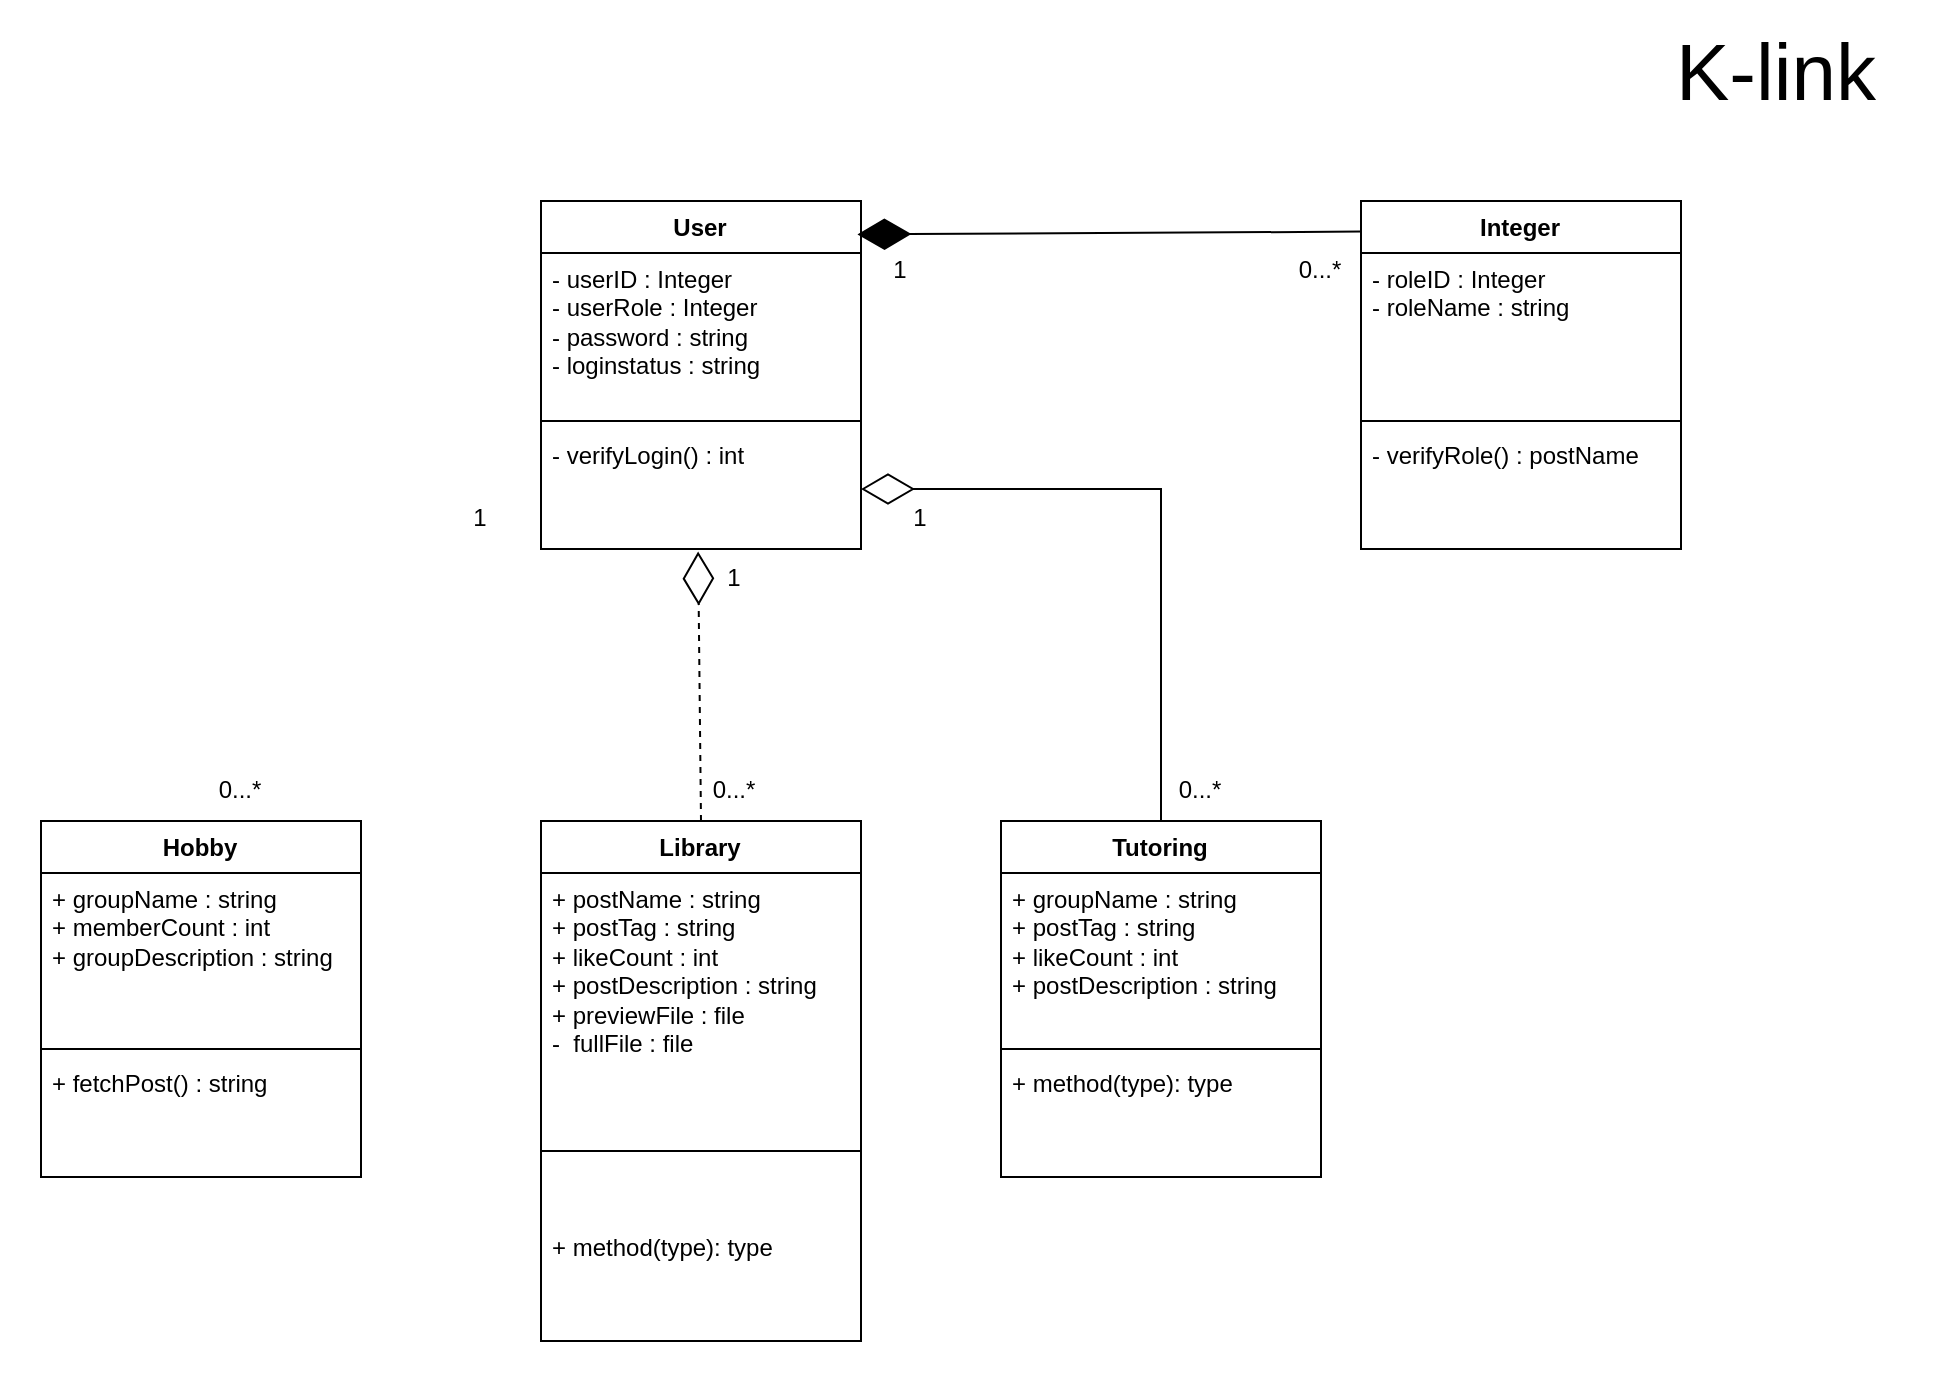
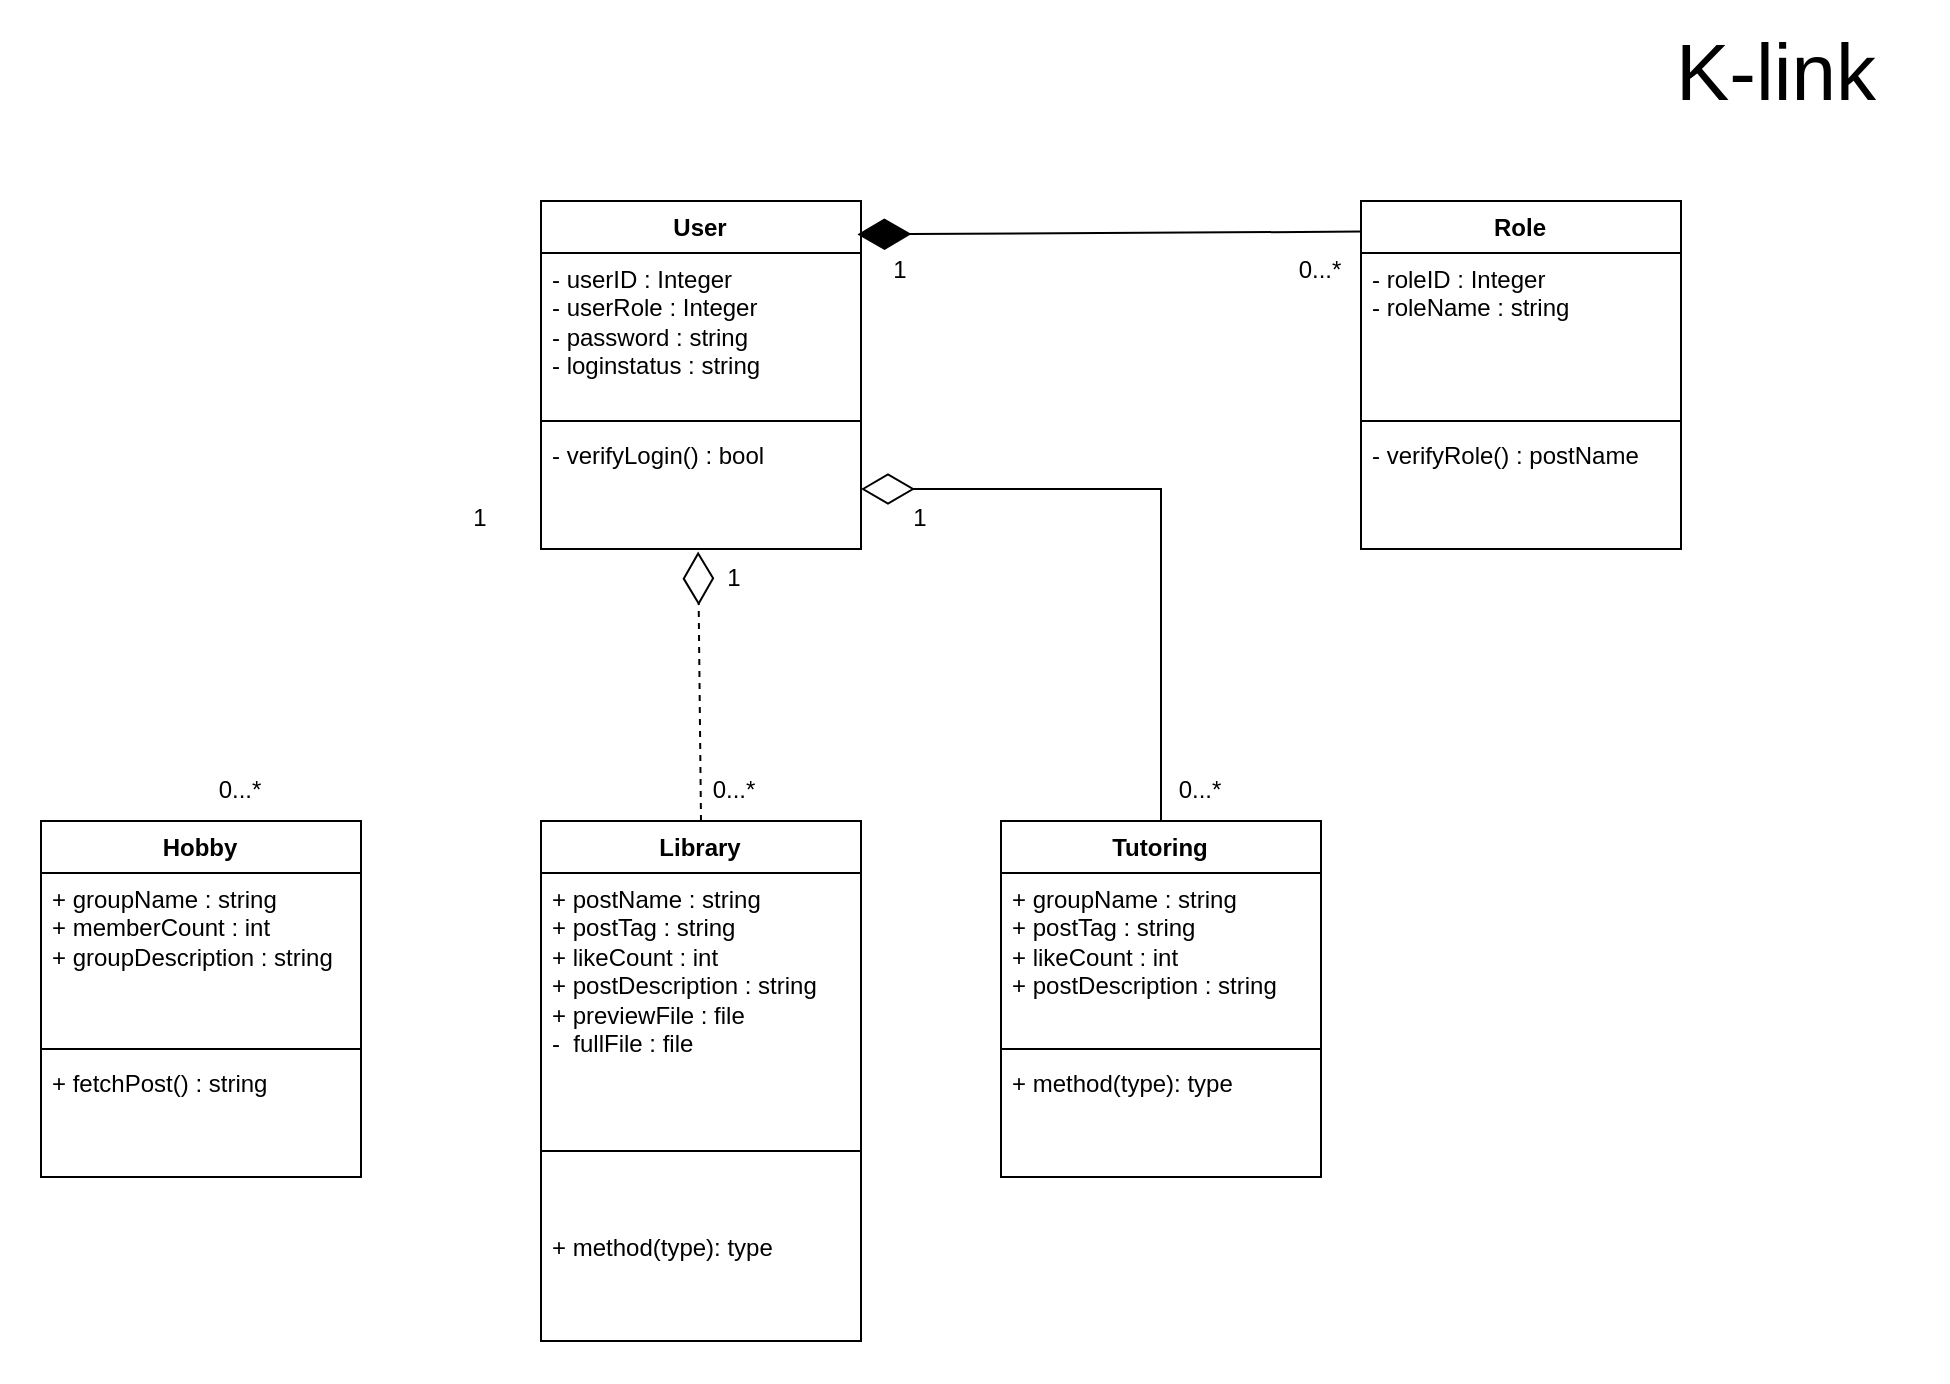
  <mxCell id="0" />
  <mxCell id="1" parent="0" />
  <mxCell id="2" value="Hobby" style="swimlane;fontStyle=1;align=center;verticalAlign=top;childLayout=stackLayout;horizontal=1;startSize=26;horizontalStack=0;resizeParent=1;resizeParentMax=0;resizeLast=0;collapsible=1;marginBottom=0;whiteSpace=wrap;html=1;" parent="1" vertex="1"><mxGeometry x="20" y="410" width="160" height="178" as="geometry" /></mxCell>
  <mxCell id="3" value="+ groupName : string&lt;br style=&quot;border-color: var(--border-color); padding: 0px; margin: 0px;&quot;&gt;+ memberCount : int&lt;br style=&quot;border-color: var(--border-color); padding: 0px; margin: 0px;&quot;&gt;+ groupDescription : string&lt;div style=&quot;border-color: var(--border-color); padding: 0px; margin: 0px;&quot;&gt;&lt;br style=&quot;border-color: var(--border-color); padding: 0px; margin: 0px;&quot;&gt;&lt;/div&gt;" style="text;strokeColor=none;fillColor=none;align=left;verticalAlign=top;spacingLeft=4;spacingRight=4;overflow=hidden;rotatable=0;points=[[0,0.5],[1,0.5]];portConstraint=eastwest;whiteSpace=wrap;html=1;" parent="2" vertex="1"><mxGeometry y="26" width="160" height="84" as="geometry" /></mxCell>
  <mxCell id="4" value="" style="line;strokeWidth=1;fillColor=none;align=left;verticalAlign=middle;spacingTop=-1;spacingLeft=3;spacingRight=3;rotatable=0;labelPosition=right;points=[];portConstraint=eastwest;strokeColor=inherit;" parent="2" vertex="1"><mxGeometry y="110" width="160" height="8" as="geometry" /></mxCell>
  <mxCell id="5" value="+ fetchPost() : string" style="text;strokeColor=none;fillColor=none;align=left;verticalAlign=top;spacingLeft=4;spacingRight=4;overflow=hidden;rotatable=0;points=[[0,0.5],[1,0.5]];portConstraint=eastwest;whiteSpace=wrap;html=1;" parent="2" vertex="1"><mxGeometry y="118" width="160" height="60" as="geometry" /></mxCell>
  <mxCell id="6" value="Library" style="swimlane;fontStyle=1;align=center;verticalAlign=top;childLayout=stackLayout;horizontal=1;startSize=26;horizontalStack=0;resizeParent=1;resizeParentMax=0;resizeLast=0;collapsible=1;marginBottom=0;whiteSpace=wrap;html=1;" parent="1" vertex="1"><mxGeometry x="270" y="410" width="160" height="260" as="geometry" /></mxCell>
  <mxCell id="7" value="+ postName : string&lt;br&gt;+ postTag : string&lt;br style=&quot;border-color: var(--border-color); padding: 0px; margin: 0px;&quot;&gt;+ likeCount : int&lt;br style=&quot;border-color: var(--border-color); padding: 0px; margin: 0px;&quot;&gt;+ postDescription : string&lt;div style=&quot;border-color: var(--border-color); padding: 0px; margin: 0px;&quot;&gt;+ previewFile : file&lt;/div&gt;&lt;div style=&quot;border-color: var(--border-color); padding: 0px; margin: 0px;&quot;&gt;-&amp;nbsp; fullFile : file&lt;/div&gt;" style="text;strokeColor=none;fillColor=none;align=left;verticalAlign=top;spacingLeft=4;spacingRight=4;overflow=hidden;rotatable=0;points=[[0,0.5],[1,0.5]];portConstraint=eastwest;whiteSpace=wrap;html=1;" parent="6" vertex="1"><mxGeometry y="26" width="160" height="104" as="geometry" /></mxCell>
  <mxCell id="8" value="" style="line;strokeWidth=1;fillColor=none;align=left;verticalAlign=middle;spacingTop=-1;spacingLeft=3;spacingRight=3;rotatable=0;labelPosition=right;points=[];portConstraint=eastwest;strokeColor=inherit;" parent="6" vertex="1"><mxGeometry y="130" width="160" height="70" as="geometry" /></mxCell>
  <mxCell id="9" value="+ method(type): type" style="text;strokeColor=none;fillColor=none;align=left;verticalAlign=top;spacingLeft=4;spacingRight=4;overflow=hidden;rotatable=0;points=[[0,0.5],[1,0.5]];portConstraint=eastwest;whiteSpace=wrap;html=1;" parent="6" vertex="1"><mxGeometry y="200" width="160" height="60" as="geometry" /></mxCell>
  <mxCell id="10" value="Tutoring" style="swimlane;fontStyle=1;align=center;verticalAlign=top;childLayout=stackLayout;horizontal=1;startSize=26;horizontalStack=0;resizeParent=1;resizeParentMax=0;resizeLast=0;collapsible=1;marginBottom=0;whiteSpace=wrap;html=1;" parent="1" vertex="1"><mxGeometry x="500" y="410" width="160" height="178" as="geometry" /></mxCell>
  <mxCell id="11" value="+ groupName : string&lt;br&gt;+ postTag : string&lt;br style=&quot;border-color: var(--border-color); padding: 0px; margin: 0px;&quot;&gt;+ likeCount : int&lt;br style=&quot;border-color: var(--border-color); padding: 0px; margin: 0px;&quot;&gt;+ postDescription : string&lt;div style=&quot;border-color: var(--border-color); padding: 0px; margin: 0px;&quot;&gt;&lt;br style=&quot;border-color: var(--border-color); padding: 0px; margin: 0px;&quot;&gt;&lt;/div&gt;" style="text;strokeColor=none;fillColor=none;align=left;verticalAlign=top;spacingLeft=4;spacingRight=4;overflow=hidden;rotatable=0;points=[[0,0.5],[1,0.5]];portConstraint=eastwest;whiteSpace=wrap;html=1;" parent="10" vertex="1"><mxGeometry y="26" width="160" height="84" as="geometry" /></mxCell>
  <mxCell id="12" value="" style="line;strokeWidth=1;fillColor=none;align=left;verticalAlign=middle;spacingTop=-1;spacingLeft=3;spacingRight=3;rotatable=0;labelPosition=right;points=[];portConstraint=eastwest;strokeColor=inherit;" parent="10" vertex="1"><mxGeometry y="110" width="160" height="8" as="geometry" /></mxCell>
  <mxCell id="13" value="+ method(type): type" style="text;strokeColor=none;fillColor=none;align=left;verticalAlign=top;spacingLeft=4;spacingRight=4;overflow=hidden;rotatable=0;points=[[0,0.5],[1,0.5]];portConstraint=eastwest;whiteSpace=wrap;html=1;" parent="10" vertex="1"><mxGeometry y="118" width="160" height="60" as="geometry" /></mxCell>
  <mxCell id="14" value="User" style="swimlane;fontStyle=1;align=center;verticalAlign=top;childLayout=stackLayout;horizontal=1;startSize=26;horizontalStack=0;resizeParent=1;resizeParentMax=0;resizeLast=0;collapsible=1;marginBottom=0;whiteSpace=wrap;html=1;" parent="1" vertex="1"><mxGeometry x="270" y="100" width="160" height="174" as="geometry" /></mxCell>
  <mxCell id="15" value="- userID : Integer&lt;br&gt;- userRole : Integer&lt;br&gt;- password : string&lt;br&gt;- loginstatus : string" style="text;strokeColor=none;fillColor=none;align=left;verticalAlign=top;spacingLeft=4;spacingRight=4;overflow=hidden;rotatable=0;points=[[0,0.5],[1,0.5]];portConstraint=eastwest;whiteSpace=wrap;html=1;" parent="14" vertex="1"><mxGeometry y="26" width="160" height="80" as="geometry" /></mxCell>
  <mxCell id="16" value="" style="line;strokeWidth=1;fillColor=none;align=left;verticalAlign=middle;spacingTop=-1;spacingLeft=3;spacingRight=3;rotatable=0;labelPosition=right;points=[];portConstraint=eastwest;strokeColor=inherit;" parent="14" vertex="1"><mxGeometry y="106" width="160" height="8" as="geometry" /></mxCell>
- <mxCell id="17" value="- verifyLogin() : int" style="text;strokeColor=none;fillColor=none;align=left;verticalAlign=top;spacingLeft=4;spacingRight=4;overflow=hidden;rotatable=0;points=[[0,0.5],[1,0.5]];portConstraint=eastwest;whiteSpace=wrap;html=1;" parent="14" vertex="1"><mxGeometry y="114" width="160" height="60" as="geometry" /></mxCell>
- <mxCell id="18" value="Integer" style="swimlane;fontStyle=1;align=center;verticalAlign=top;childLayout=stackLayout;horizontal=1;startSize=26;horizontalStack=0;resizeParent=1;resizeParentMax=0;resizeLast=0;collapsible=1;marginBottom=0;whiteSpace=wrap;html=1;" parent="1" vertex="1"><mxGeometry x="680" y="100" width="160" height="174" as="geometry" /></mxCell>
+ <mxCell id="17" value="- verifyLogin() : bool" style="text;strokeColor=none;fillColor=none;align=left;verticalAlign=top;spacingLeft=4;spacingRight=4;overflow=hidden;rotatable=0;points=[[0,0.5],[1,0.5]];portConstraint=eastwest;whiteSpace=wrap;html=1;" parent="14" vertex="1"><mxGeometry y="114" width="160" height="60" as="geometry" /></mxCell>
+ <mxCell id="18" value="Role" style="swimlane;fontStyle=1;align=center;verticalAlign=top;childLayout=stackLayout;horizontal=1;startSize=26;horizontalStack=0;resizeParent=1;resizeParentMax=0;resizeLast=0;collapsible=1;marginBottom=0;whiteSpace=wrap;html=1;" parent="1" vertex="1"><mxGeometry x="680" y="100" width="160" height="174" as="geometry" /></mxCell>
  <mxCell id="19" value="- roleID : Integer&lt;br&gt;- roleName : string" style="text;strokeColor=none;fillColor=none;align=left;verticalAlign=top;spacingLeft=4;spacingRight=4;overflow=hidden;rotatable=0;points=[[0,0.5],[1,0.5]];portConstraint=eastwest;whiteSpace=wrap;html=1;" parent="18" vertex="1"><mxGeometry y="26" width="160" height="80" as="geometry" /></mxCell>
  <mxCell id="20" value="" style="line;strokeWidth=1;fillColor=none;align=left;verticalAlign=middle;spacingTop=-1;spacingLeft=3;spacingRight=3;rotatable=0;labelPosition=right;points=[];portConstraint=eastwest;strokeColor=inherit;" parent="18" vertex="1"><mxGeometry y="106" width="160" height="8" as="geometry" /></mxCell>
  <mxCell id="21" value="- verifyRole() : postName" style="text;strokeColor=none;fillColor=none;align=left;verticalAlign=top;spacingLeft=4;spacingRight=4;overflow=hidden;rotatable=0;points=[[0,0.5],[1,0.5]];portConstraint=eastwest;whiteSpace=wrap;html=1;" parent="18" vertex="1"><mxGeometry y="114" width="160" height="60" as="geometry" /></mxCell>
  <mxCell id="22" value="" style="endArrow=diamondThin;endFill=1;endSize=24;html=1;rounded=0;exitX=0.002;exitY=0.088;exitDx=0;exitDy=0;exitPerimeter=0;entryX=0.989;entryY=0.096;entryDx=0;entryDy=0;entryPerimeter=0;" parent="1" source="18" target="14" edge="1"><mxGeometry width="160" relative="1" as="geometry"><mxPoint x="500" y="80" as="sourcePoint" /><mxPoint x="660" y="80" as="targetPoint" /></mxGeometry></mxCell>
  <mxCell id="23" value="" style="endArrow=diamondThin;endFill=0;endSize=24;html=1;rounded=0;exitX=0.5;exitY=0;exitDx=0;exitDy=0;entryX=0.491;entryY=1.021;entryDx=0;entryDy=0;entryPerimeter=0;dashed=1;" parent="1" source="6" target="17" edge="1"><mxGeometry width="160" relative="1" as="geometry"><mxPoint x="280" y="360" as="sourcePoint" /><mxPoint x="440" y="360" as="targetPoint" /></mxGeometry></mxCell>
  <mxCell id="24" value="" style="endArrow=diamondThin;endFill=0;endSize=24;html=1;rounded=0;exitX=0.5;exitY=0;exitDx=0;exitDy=0;entryX=1;entryY=0.5;entryDx=0;entryDy=0;edgeStyle=orthogonalEdgeStyle;" parent="1" source="10" target="17" edge="1"><mxGeometry width="160" relative="1" as="geometry"><mxPoint x="530" y="370" as="sourcePoint" /><mxPoint x="480" y="280" as="targetPoint" /></mxGeometry></mxCell>
  <mxCell id="25" value="0...*" style="text;html=1;strokeColor=none;fillColor=none;align=center;verticalAlign=middle;whiteSpace=wrap;rounded=0;" parent="1" vertex="1"><mxGeometry x="90" y="380" width="60" height="30" as="geometry" /></mxCell>
  <mxCell id="26" value="0...*" style="text;html=1;strokeColor=none;fillColor=none;align=center;verticalAlign=middle;whiteSpace=wrap;rounded=0;" parent="1" vertex="1"><mxGeometry x="337" y="380" width="60" height="30" as="geometry" /></mxCell>
  <mxCell id="27" value="0...*" style="text;html=1;strokeColor=none;fillColor=none;align=center;verticalAlign=middle;whiteSpace=wrap;rounded=0;" parent="1" vertex="1"><mxGeometry x="570" y="380" width="60" height="30" as="geometry" /></mxCell>
  <mxCell id="28" value="0...*" style="text;html=1;strokeColor=none;fillColor=none;align=center;verticalAlign=middle;whiteSpace=wrap;rounded=0;" parent="1" vertex="1"><mxGeometry x="630" y="120" width="60" height="30" as="geometry" /></mxCell>
  <mxCell id="29" value="1" style="text;html=1;strokeColor=none;fillColor=none;align=center;verticalAlign=middle;whiteSpace=wrap;rounded=0;" parent="1" vertex="1"><mxGeometry x="210" y="244" width="60" height="30" as="geometry" /></mxCell>
  <mxCell id="30" value="1" style="text;html=1;strokeColor=none;fillColor=none;align=center;verticalAlign=middle;whiteSpace=wrap;rounded=0;" parent="1" vertex="1"><mxGeometry x="337" y="274" width="60" height="30" as="geometry" /></mxCell>
  <mxCell id="31" value="1" style="text;html=1;strokeColor=none;fillColor=none;align=center;verticalAlign=middle;whiteSpace=wrap;rounded=0;" parent="1" vertex="1"><mxGeometry x="430" y="244" width="60" height="30" as="geometry" /></mxCell>
  <mxCell id="32" value="1" style="text;html=1;strokeColor=none;fillColor=none;align=center;verticalAlign=middle;whiteSpace=wrap;rounded=0;" parent="1" vertex="1"><mxGeometry x="420" y="120" width="60" height="30" as="geometry" /></mxCell>
  <mxCell id="33" value="K-link" style="text;html=1;strokeColor=none;fillColor=none;align=center;verticalAlign=middle;whiteSpace=wrap;rounded=0;fontSize=40;" vertex="1" parent="1"><mxGeometry x="823" y="20" width="130" height="30" as="geometry" /></mxCell>
